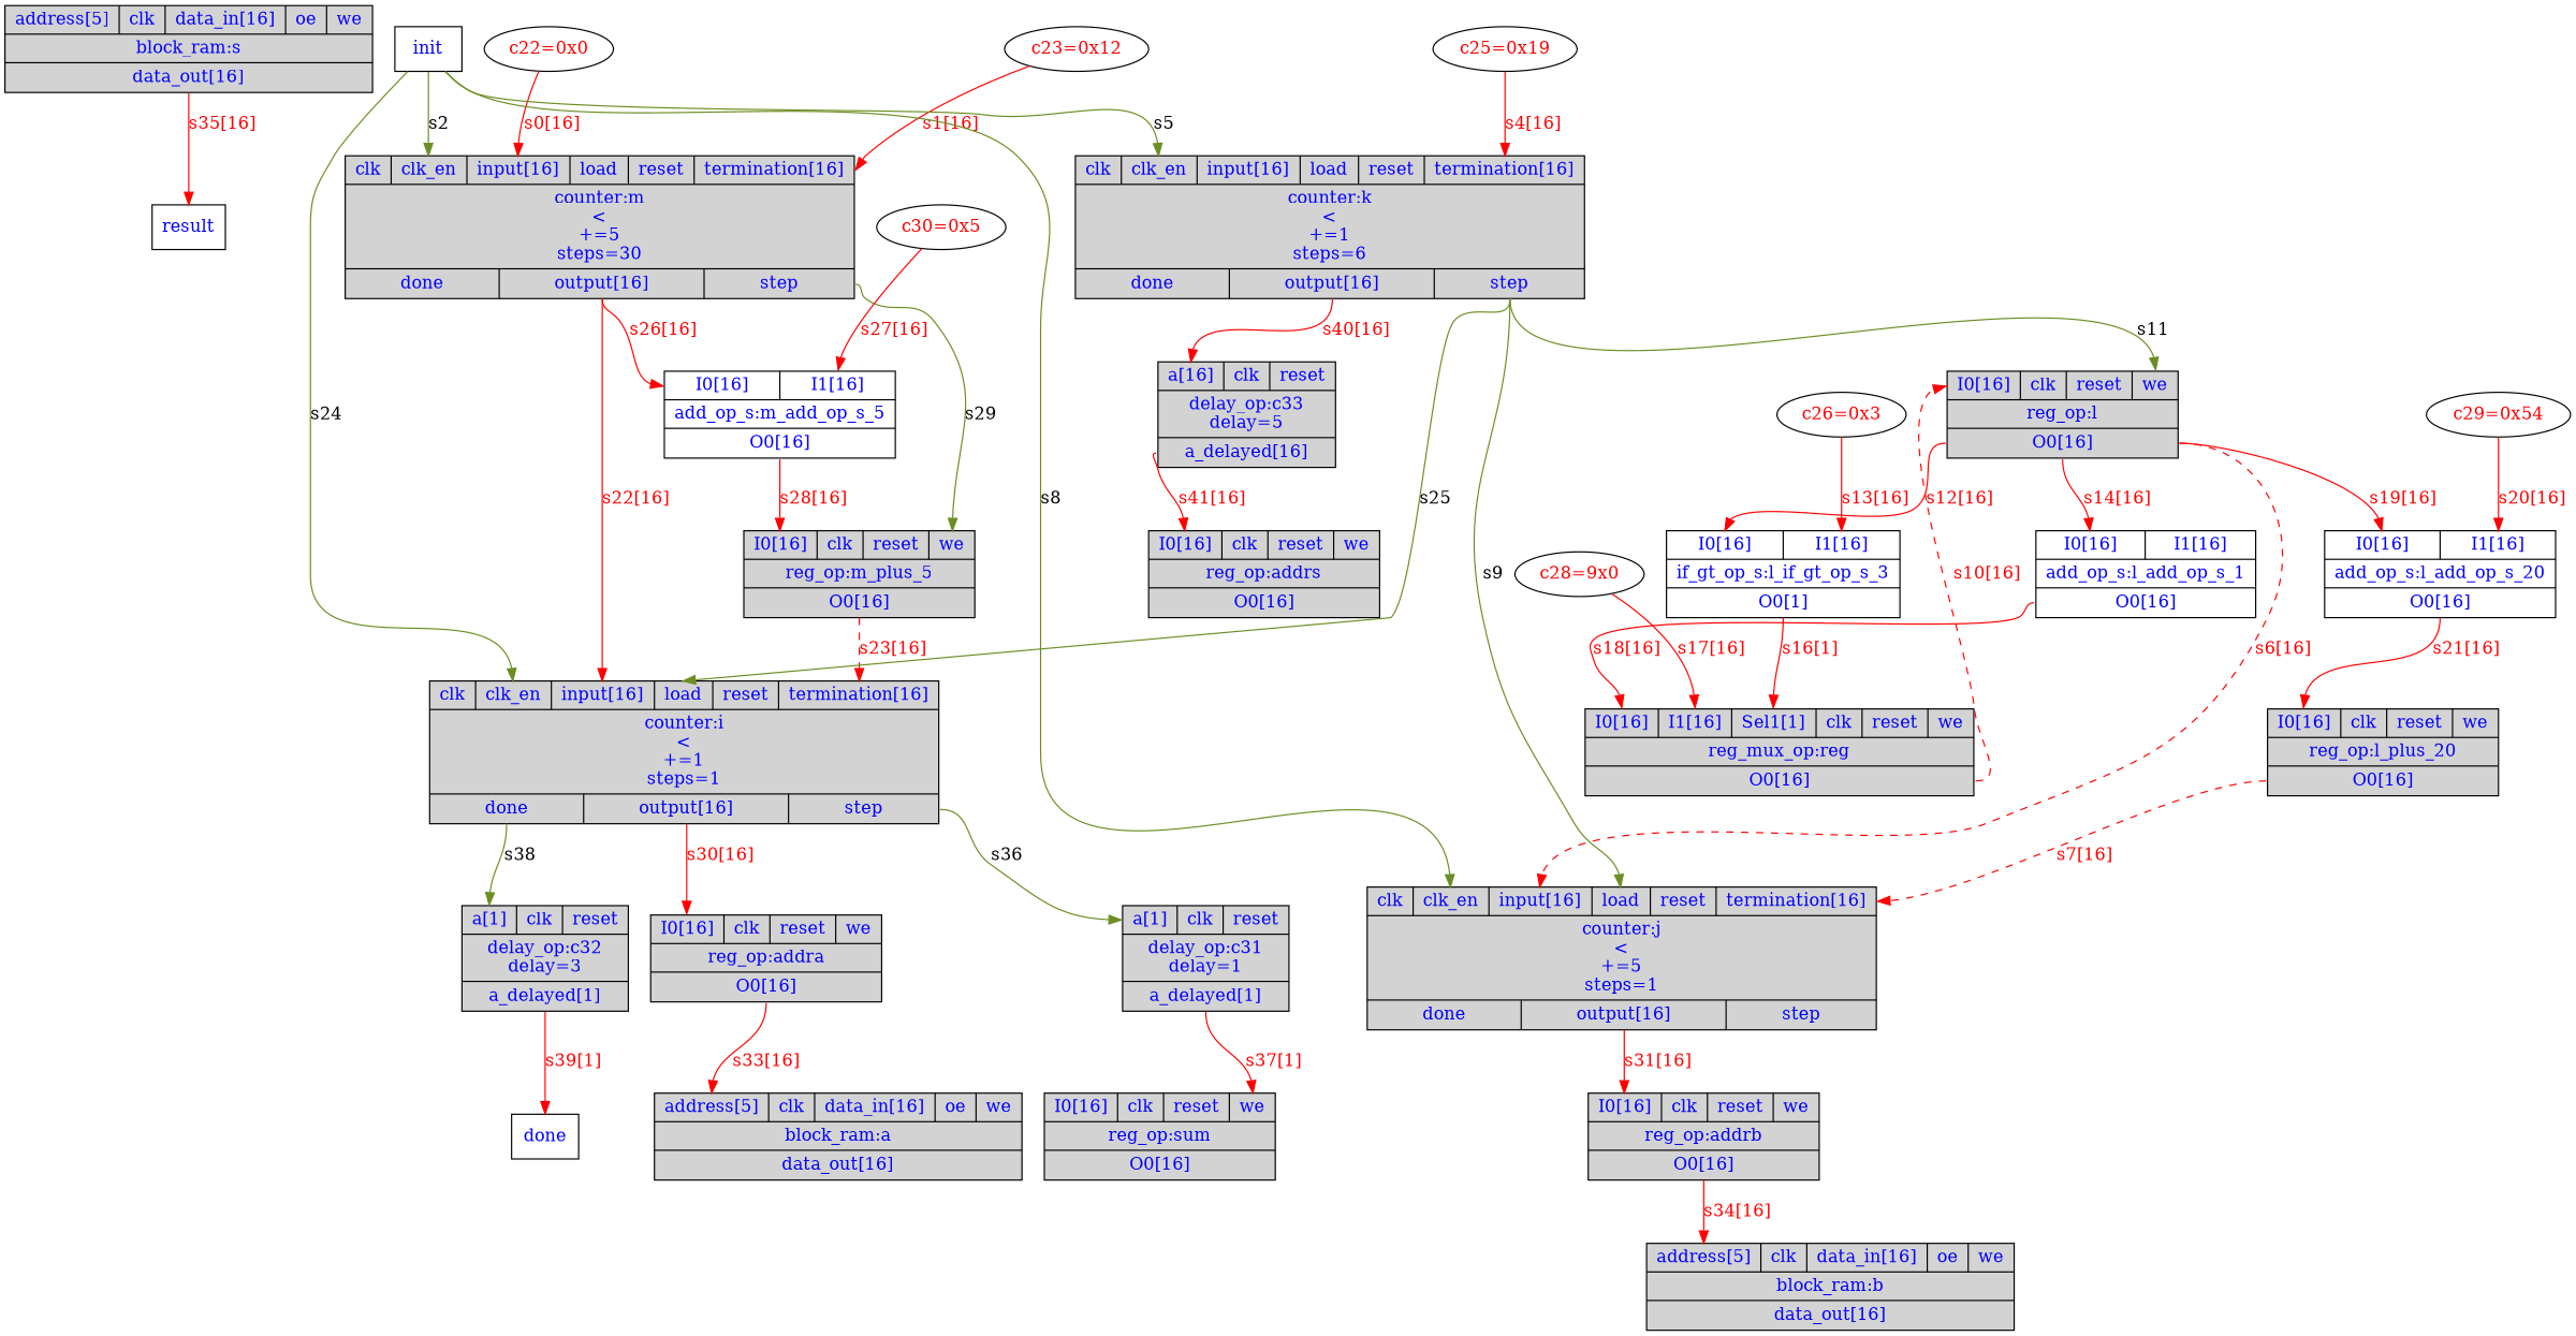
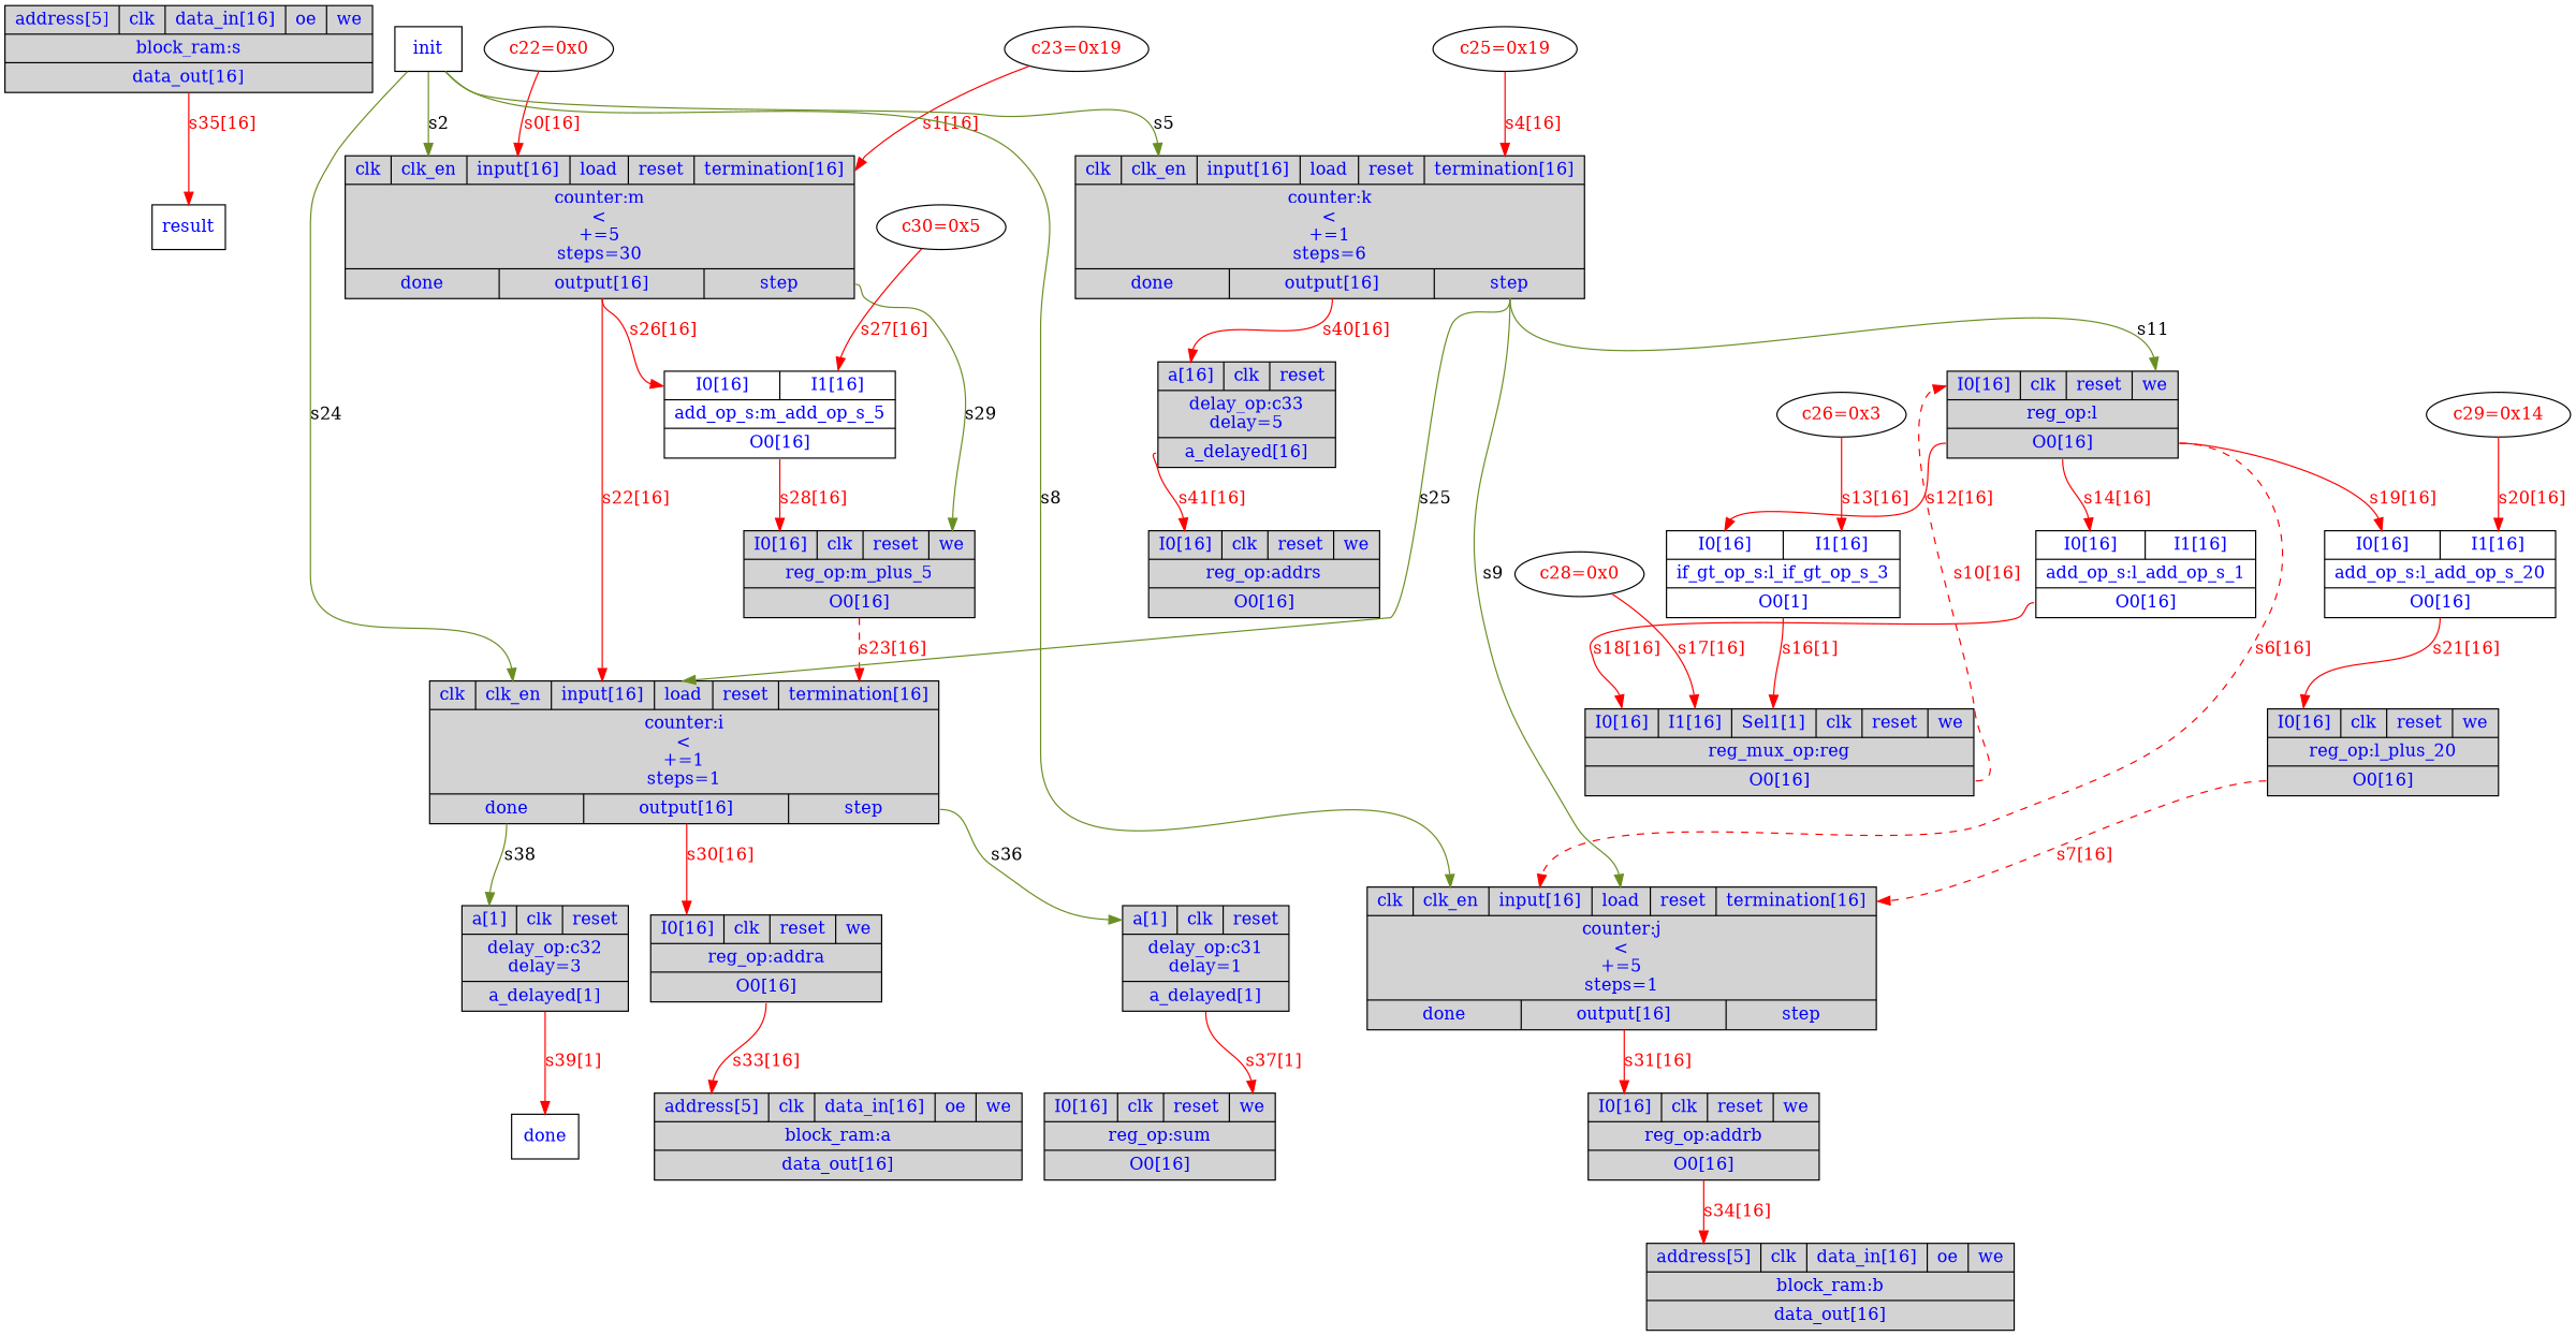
  digraph {
    node [fontcolor=blue shape=record fillcolor=lightgray style=filled]
    edge [color=red fontcolor=red headport=I0 tailport=O0]
    n1 [label=result shape=msquare fillcolor="" style=""]
    n2 [fontcolor=red label="c22=0x0" shape="" fillcolor="" style=""]
    n3 [label="{{<clk>clk|<clk_en>clk_en|<input>input[16]|<load>load|<reset>reset|<termination>termination[16]}|counter:m\n\<\n+=5\nsteps=30|{<done>done|<output>output[16]|<step>step}}"]
    n4 [label="{{<clk>clk|<clk_en>clk_en|<input>input[16]|<load>load|<reset>reset|<termination>termination[16]}|counter:i\n\<\n+=1\nsteps=1|{<done>done|<output>output[16]|<step>step}}"]
    n5 [label="{{<I0>I0[16]|<I1>I1[16]}|add_op_s:m_add_op_s_5|{<O0>O0[16]}}" fillcolor="" style=""]
    n6 [label="{{<I0>I0[16]|<clk>clk|<reset>reset|<we>we}|reg_op:m_plus_5|{<O0>O0[16]}}"]
    n7 [fontcolor=red label="c26=0x3" shape="" fillcolor="" style=""]
    n8 [label="{{<I0>I0[16]|<I1>I1[16]}|if_gt_op_s:l_if_gt_op_s_3|{<O0>O0[1]}}" fillcolor="" style=""]
    n9 [label="{{<I0>I0[16]|<I1>I1[16]|<Sel1>Sel1[1]|<clk>clk|<reset>reset|<we>we}|reg_mux_op:reg|{<O0>O0[16]}}"]
    n10 [label="{{<I0>I0[16]|<clk>clk|<reset>reset|<we>we}|reg_op:addra|{<O0>O0[16]}}"]
    n11 [label="{{<a>a[1]|<clk>clk|<reset>reset}|delay_op:c31\ndelay=1|{<a_delayed>a_delayed[1]}}"]
    n12 [label="{{<a>a[1]|<clk>clk|<reset>reset}|delay_op:c32\ndelay=3|{<a_delayed>a_delayed[1]}}"]
    n13 [label="{{<address>address[5]|<clk>clk|<data_in>data_in[16]|<oe>oe|<we>we}|block_ram:a|{<data_out>data_out[16]}}"]
    n14 [label="{{<I0>I0[16]|<clk>clk|<reset>reset|<we>we}|reg_op:sum|{<O0>O0[16]}}"]
    n15 [label=done shape=msquare fillcolor="" style=""]
    n16 [fontcolor=red label="c30=0x5" shape="" fillcolor="" style=""]
-   n17 [fontcolor=red label="c29=0x54" shape="" fillcolor="" style=""]
+   n17 [fontcolor=red label="c29=0x14" shape="" fillcolor="" style=""]
    n18 [label="{{<I0>I0[16]|<I1>I1[16]}|add_op_s:l_add_op_s_20|{<O0>O0[16]}}" fillcolor="" style=""]
    n19 [label="{{<I0>I0[16]|<clk>clk|<reset>reset|<we>we}|reg_op:l_plus_20|{<O0>O0[16]}}"]
    n20 [label="{{<a>a[16]|<clk>clk|<reset>reset}|delay_op:c33\ndelay=5|{<a_delayed>a_delayed[16]}}"]
    n21 [label="{{<I0>I0[16]|<clk>clk|<reset>reset|<we>we}|reg_op:addrs|{<O0>O0[16]}}"]
    n22 [label="{{<I0>I0[16]|<I1>I1[16]}|add_op_s:l_add_op_s_1|{<O0>O0[16]}}" fillcolor="" style=""]
    n23 [fontcolor=red label="c25=0x19" shape="" fillcolor="" style=""]
    n24 [label="{{<clk>clk|<clk_en>clk_en|<input>input[16]|<load>load|<reset>reset|<termination>termination[16]}|counter:k\n\<\n+=1\nsteps=6|{<done>done|<output>output[16]|<step>step}}"]
    n25 [label="{{<I0>I0[16]|<clk>clk|<reset>reset|<we>we}|reg_op:l|{<O0>O0[16]}}"]
    n26 [label="{{<clk>clk|<clk_en>clk_en|<input>input[16]|<load>load|<reset>reset|<termination>termination[16]}|counter:j\n\<\n+=5\nsteps=1|{<done>done|<output>output[16]|<step>step}}"]
-   n27 [fontcolor=red label="c23=0x12" shape="" fillcolor="" style=""]
+   n27 [fontcolor=red label="c23=0x19" shape="" fillcolor="" style=""]
    n28 [label="{{<I0>I0[16]|<clk>clk|<reset>reset|<we>we}|reg_op:addrb|{<O0>O0[16]}}"]
    n29 [label="{{<address>address[5]|<clk>clk|<data_in>data_in[16]|<oe>oe|<we>we}|block_ram:b|{<data_out>data_out[16]}}"]
-   n30 [fontcolor=red label="c28=9x0" shape="" fillcolor="" style=""]
+   n30 [fontcolor=red label="c28=0x0" shape="" fillcolor="" style=""]
    n31 [label="{{<address>address[5]|<clk>clk|<data_in>data_in[16]|<oe>oe|<we>we}|block_ram:s|{<data_out>data_out[16]}}"]
    n32 [label=init shape=msquare fillcolor="" style=""]
    n2 -> n3 [headport=input label="s0[16]" tailport=""]
    n3 -> n4 [headport=input label="s22[16]" tailport=output]
    n3 -> n5 [label="s26[16]" tailport=output]
    n3 -> n6 [color=olivedrab headport=we label=s29 tailport=step fontcolor=""]
    n4 -> n10 [label="s30[16]" tailport=output]
    n4 -> n11 [color=olivedrab headport=a label=s36 tailport=step fontcolor=""]
    n4 -> n12 [color=olivedrab headport=a label=s38 tailport=done fontcolor=""]
    n5 -> n6 [label="s28[16]"]
    n6 -> n4 [headport=termination label="s23[16]" style=dashed]
    n7 -> n8 [headport=I1 label="s13[16]" tailport=""]
    n8 -> n9 [headport=Sel1 label="s16[1]"]
    n9 -> n25 [label="s10[16]" style=dashed]
    n10 -> n13 [headport=address label="s33[16]"]
    n11 -> n14 [headport=we label="s37[1]" tailport=a_delayed]
    n12 -> n15 [label="s39[1]" tailport=a_delayed]
    n16 -> n5 [headport=I1 label="s27[16]" tailport=""]
    n17 -> n18 [headport=I1 label="s20[16]" tailport=""]
    n18 -> n19 [label="s21[16]"]
    n19 -> n26 [headport=termination label="s7[16]" style=dashed]
    n20 -> n21 [label="s41[16]" tailport=a_delayed]
    n22 -> n9 [label="s18[16]"]
    n23 -> n24 [headport=termination label="s4[16]" tailport=""]
    n24 -> n4 [color=olivedrab headport=load label=s25 tailport=step fontcolor=""]
    n24 -> n20 [headport=a label="s40[16]" tailport=output]
    n24 -> n25 [color=olivedrab headport=we label=s11 tailport=step fontcolor=""]
    n24 -> n26 [color=olivedrab headport=load label=s9 tailport=step fontcolor=""]
    n25 -> n8 [label="s12[16]"]
    n25 -> n18 [label="s19[16]"]
    n25 -> n22 [label="s14[16]"]
    n25 -> n26 [headport=input label="s6[16]" style=dashed]
    n26 -> n28 [label="s31[16]" tailport=output]
    n27 -> n3 [headport=termination label="s1[16]" tailport=""]
    n28 -> n29 [headport=address label="s34[16]"]
    n30 -> n9 [headport=I1 label="s17[16]" tailport=""]
    n31 -> n1 [label="s35[16]" tailport=data_out]
    n32 -> n3 [color=olivedrab headport=clk_en label=s2 fontcolor="" tailport=""]
    n32 -> n4 [color=olivedrab headport=clk_en label=s24 fontcolor="" tailport=""]
    n32 -> n24 [color=olivedrab headport=clk_en label=s5 fontcolor="" tailport=""]
    n32 -> n26 [color=olivedrab headport=clk_en label=s8 fontcolor="" tailport=""]
  }
